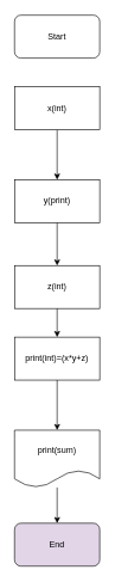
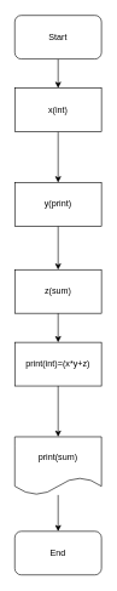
  <mxCell id="0" />
  <mxCell id="1" parent="0" />
+ <mxCell id="2" value="" style="edgeStyle=orthogonalEdgeStyle;rounded=0;orthogonalLoop=1;jettySize=auto;html=1;" edge="1" parent="1" source="3" target="8"><mxGeometry relative="1" as="geometry" /></mxCell>
  <mxCell id="3" value="Start" style="rounded=1;whiteSpace=wrap;html=1;" parent="1" vertex="1"><mxGeometry x="20" y="20" width="120" height="60" as="geometry" /></mxCell>
- <mxCell id="4" value="End" style="rounded=1;whiteSpace=wrap;html=1;fillColor=#e1d5e7;" vertex="1" parent="1"><mxGeometry x="20" y="730" width="120" height="60" as="geometry" /></mxCell>
+ <mxCell id="4" value="End" style="rounded=1;whiteSpace=wrap;html=1;" vertex="1" parent="1"><mxGeometry x="20" y="730" width="120" height="60" as="geometry" /></mxCell>
  <mxCell id="5" value="" style="edgeStyle=orthogonalEdgeStyle;rounded=0;orthogonalLoop=1;jettySize=auto;html=1;" edge="1" parent="1" source="6" target="10"><mxGeometry relative="1" as="geometry" /></mxCell>
  <mxCell id="6" value="y(print)" style="rounded=0;whiteSpace=wrap;html=1;" vertex="1" parent="1"><mxGeometry x="20" y="250" width="120" height="60" as="geometry" /></mxCell>
  <mxCell id="7" value="" style="edgeStyle=orthogonalEdgeStyle;rounded=0;orthogonalLoop=1;jettySize=auto;html=1;" edge="1" parent="1" source="8" target="6"><mxGeometry relative="1" as="geometry" /></mxCell>
  <mxCell id="8" value="x(int)" style="rounded=0;whiteSpace=wrap;html=1;" vertex="1" parent="1"><mxGeometry x="20" y="120" width="120" height="60" as="geometry" /></mxCell>
  <mxCell id="9" style="edgeStyle=orthogonalEdgeStyle;rounded=0;orthogonalLoop=1;jettySize=auto;html=1;" edge="1" parent="1" source="14" target="4"><mxGeometry relative="1" as="geometry" /></mxCell>
- <mxCell id="10" value="z(int)" style="rounded=0;whiteSpace=wrap;html=1;" vertex="1" parent="1"><mxGeometry x="20" y="370" width="120" height="60" as="geometry" /></mxCell>
+ <mxCell id="10" value="z(sum)" style="rounded=0;whiteSpace=wrap;html=1;" vertex="1" parent="1"><mxGeometry x="20" y="370" width="120" height="60" as="geometry" /></mxCell>
  <mxCell id="11" value="" style="edgeStyle=orthogonalEdgeStyle;rounded=0;orthogonalLoop=1;jettySize=auto;html=1;" edge="1" parent="1" source="10" target="12"><mxGeometry relative="1" as="geometry"><mxPoint x="80" y="430" as="sourcePoint" /><mxPoint x="80" y="560" as="targetPoint" /></mxGeometry></mxCell>
  <mxCell id="12" value="print(int)=(x*y+z)" style="rounded=0;whiteSpace=wrap;html=1;" vertex="1" parent="1"><mxGeometry x="20" y="470" width="120" height="60" as="geometry" /></mxCell>
  <mxCell id="13" value="" style="edgeStyle=orthogonalEdgeStyle;rounded=0;orthogonalLoop=1;jettySize=auto;html=1;" edge="1" parent="1" source="12" target="14"><mxGeometry relative="1" as="geometry"><mxPoint x="80" y="530" as="sourcePoint" /><mxPoint x="80" y="730" as="targetPoint" /></mxGeometry></mxCell>
  <mxCell id="14" value="print(sum)" style="shape=document;whiteSpace=wrap;html=1;boundedLbl=1;" vertex="1" parent="1"><mxGeometry x="20" y="600" width="120" height="80" as="geometry" /></mxCell>
